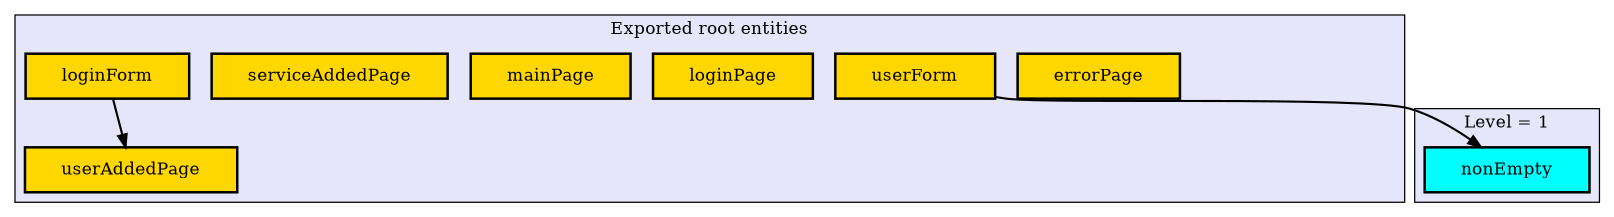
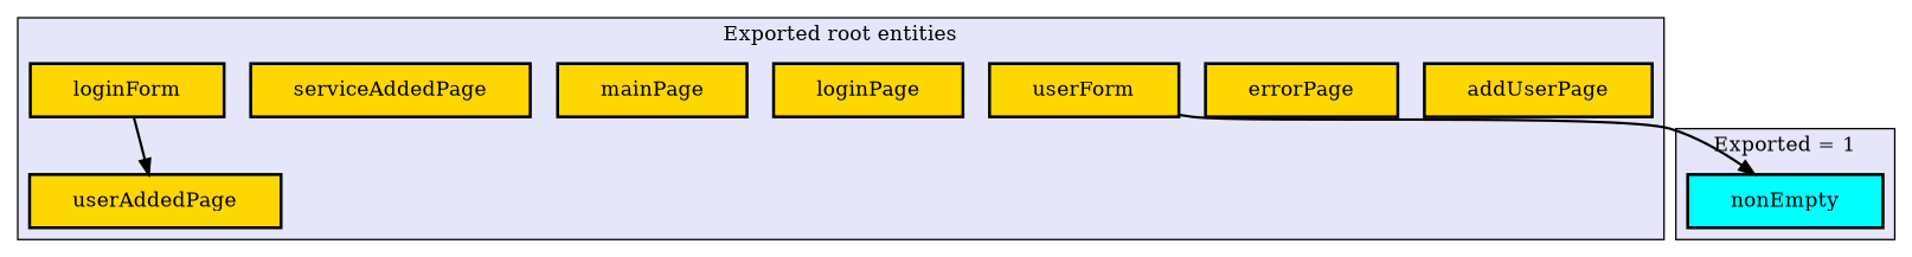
  digraph {
    node [fillcolor=gold margin="0.4,0.1" shape=box style="filled,bold"]
    edge [color=black penwidth=1.6931471805599454]
+   n1 [label=addUserPage]
    n2 [label=errorPage]
    n3 [label=loginForm]
    n4 [label=loginPage]
    n5 [label=mainPage]
    n6 [label=serviceAddedPage]
    n7 [label=userAddedPage]
    n8 [label=userForm]
    n9 [fillcolor=cyan label=nonEmpty]
    subgraph cluster_1 {
      fillcolor=lavender
      label="Exported root entities"
      style=filled
+     n1
      n2
      n3
      n4
      n5
      n6
      n7
      n8
    }
    subgraph cluster_2 {
      fillcolor=lavender
-     label="Level = 1"
+     label="Exported = 1"
      style=filled
      n9
    }
    n3 -> n7
    n8 -> n9
  }
